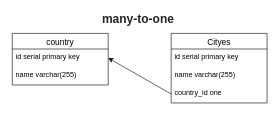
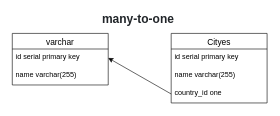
  <mxCell id="0" />
  <mxCell id="1" parent="0" />
- <mxCell id="2" value="country" style="swimlane;fontStyle=0;childLayout=stackLayout;horizontal=1;startSize=26;horizontalStack=0;resizeParent=1;resizeParentMax=0;resizeLast=0;collapsible=1;marginBottom=0;align=center;fontSize=14;" vertex="1" parent="1"><mxGeometry x="20" y="55" width="160" height="86" as="geometry" /></mxCell>
+ <mxCell id="2" value="varchar" style="swimlane;fontStyle=0;childLayout=stackLayout;horizontal=1;startSize=26;horizontalStack=0;resizeParent=1;resizeParentMax=0;resizeLast=0;collapsible=1;marginBottom=0;align=center;fontSize=14;" vertex="1" parent="1"><mxGeometry x="20" y="55" width="160" height="86" as="geometry" /></mxCell>
  <mxCell id="3" value="id serial primary key" style="text;strokeColor=none;fillColor=none;spacingLeft=4;spacingRight=4;overflow=hidden;rotatable=0;points=[[0,0.5],[1,0.5]];portConstraint=eastwest;fontSize=12;" vertex="1" parent="2"><mxGeometry y="26" width="160" height="30" as="geometry" /></mxCell>
  <mxCell id="4" value="name varchar(255)&#10;" style="text;strokeColor=none;fillColor=none;spacingLeft=4;spacingRight=4;overflow=hidden;rotatable=0;points=[[0,0.5],[1,0.5]];portConstraint=eastwest;fontSize=12;" vertex="1" parent="2"><mxGeometry y="56" width="160" height="30" as="geometry" /></mxCell>
  <mxCell id="5" value="Cityes" style="swimlane;fontStyle=0;childLayout=stackLayout;horizontal=1;startSize=26;horizontalStack=0;resizeParent=1;resizeParentMax=0;resizeLast=0;collapsible=1;marginBottom=0;align=center;fontSize=14;" vertex="1" parent="1"><mxGeometry x="285" y="55" width="160" height="116" as="geometry" /></mxCell>
  <mxCell id="6" value="id serial primary key" style="text;strokeColor=none;fillColor=none;spacingLeft=4;spacingRight=4;overflow=hidden;rotatable=0;points=[[0,0.5],[1,0.5]];portConstraint=eastwest;fontSize=12;" vertex="1" parent="5"><mxGeometry y="26" width="160" height="30" as="geometry" /></mxCell>
  <mxCell id="7" value="name varchar(255)" style="text;strokeColor=none;fillColor=none;spacingLeft=4;spacingRight=4;overflow=hidden;rotatable=0;points=[[0,0.5],[1,0.5]];portConstraint=eastwest;fontSize=12;" vertex="1" parent="5"><mxGeometry y="56" width="160" height="30" as="geometry" /></mxCell>
  <mxCell id="8" value="country_id one" style="text;strokeColor=none;fillColor=none;spacingLeft=4;spacingRight=4;overflow=hidden;rotatable=0;points=[[0,0.5],[1,0.5]];portConstraint=eastwest;fontSize=12;" vertex="1" parent="5"><mxGeometry y="86" width="160" height="30" as="geometry" /></mxCell>
  <mxCell id="9" value="" style="endArrow=classic;html=1;entryX=1;entryY=0.5;entryDx=0;entryDy=0;exitX=0;exitY=0.5;exitDx=0;exitDy=0;" edge="1" parent="1" source="8" target="3"><mxGeometry width="50" height="50" relative="1" as="geometry"><mxPoint x="230" y="96" as="sourcePoint" /><mxPoint x="370" y="175" as="targetPoint" /></mxGeometry></mxCell>
  <mxCell id="10" value="&lt;span style=&quot;box-sizing: border-box ; font-weight: bolder ; color: rgb(33 , 37 , 41) ; font-family: &amp;#34;arial&amp;#34; , &amp;#34;helvetica neue&amp;#34; , sans-serif ; font-size: 20px ; text-align: left ; background-color: rgb(255 , 255 , 255)&quot;&gt;many-to-one&lt;/span&gt;" style="text;html=1;strokeColor=none;fillColor=none;align=center;verticalAlign=middle;whiteSpace=wrap;rounded=0;" vertex="1" parent="1"><mxGeometry x="150" y="20" width="160" height="20" as="geometry" /></mxCell>
